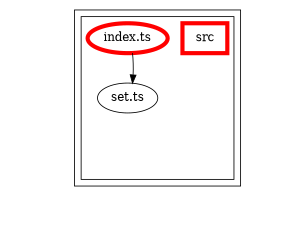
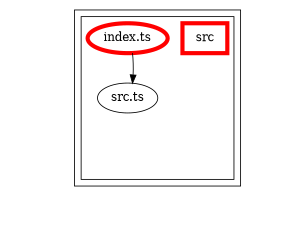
  digraph {
    compound=true
    edge [style=invis]
-   n1 [label="set.ts"]
+   n1 [label="src.ts"]
    exit_src [style=invis]
    n3 [color="#ff0000" label=src penwidth=5 shape=rectangle]
    n4 [color="#ff0000" label="index.ts" penwidth=5]
    "dependency-graph-[object Object]" [style=invis]
    subgraph cluster_1 {
      color="#000000"
      subgraph cluster_2 {
        color="#000000"
        n1
        exit_src
        n3
        n4
      }
    }
    n1 -> exit_src
    exit_src -> exit_src
    exit_src -> exit_src
    exit_src -> "dependency-graph-[object Object]"
    n4 -> n1
    n4 -> n1 [color=black style=solid]
    n4 -> exit_src
  }
